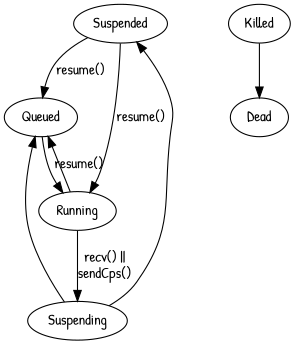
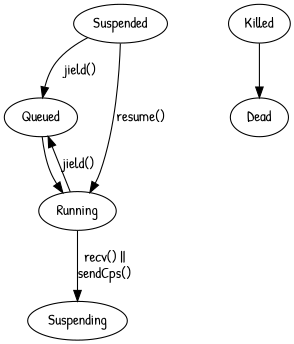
  digraph {
    fontname="Patrick Hand"
    node [fontname="Patrick Hand"]
    edge [fontname="Patrick Hand"]
    Suspended
    Queued
    Running
    Suspending
    Killed
    Dead
-   Suspended -> Queued [label="resume()"]
+   Suspended -> Queued [label="jield()"]
    Suspended -> Running [label="resume()"]
    Queued -> Running
-   Running -> Queued [label="resume()"]
+   Running -> Queued [label="jield()"]
    Running -> Suspending [label="recv() ||\nsendCps()"]
-   Suspending -> Suspended
-   Suspending -> Queued
    Killed -> Dead
  }
